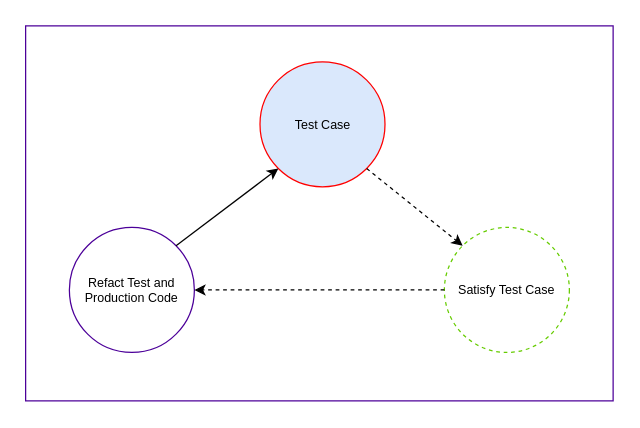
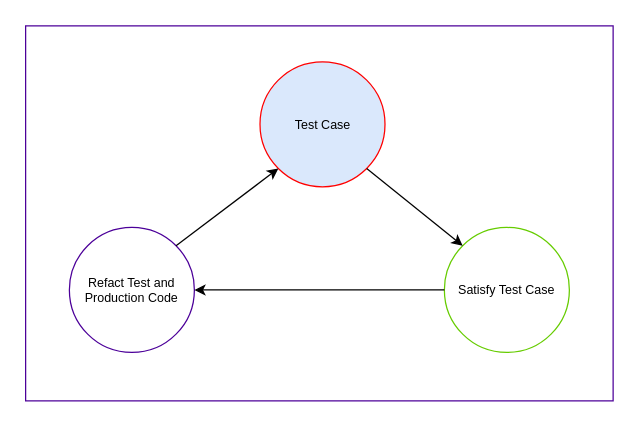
  <mxCell id="0" />
  <mxCell id="1" parent="0" />
  <mxCell id="2" value="" style="rounded=0;whiteSpace=wrap;html=1;strokeColor=#4C0099;fillColor=none;" vertex="1" parent="1"><mxGeometry width="470" height="300" as="geometry" x="20" y="20" /></mxCell>
  <mxCell id="3" value="Test Case" style="ellipse;whiteSpace=wrap;html=1;aspect=fixed;strokeColor=#FF0000;fontSize=10;fillColor=#dae8fc;" vertex="1" parent="1"><mxGeometry x="207.5" y="48.75" width="100" height="100" as="geometry" /></mxCell>
- <mxCell id="4" value="Satisfy Test Case" style="ellipse;whiteSpace=wrap;html=1;aspect=fixed;strokeColor=#66CC00;fontSize=10;dashed=1;" vertex="1" parent="1"><mxGeometry x="355" y="181.25" width="100" height="100" as="geometry" /></mxCell>
+ <mxCell id="4" value="Satisfy Test Case" style="ellipse;whiteSpace=wrap;html=1;aspect=fixed;strokeColor=#66CC00;fontSize=10;" vertex="1" parent="1"><mxGeometry x="355" y="181.25" width="100" height="100" as="geometry" /></mxCell>
  <mxCell id="5" value="Refact Test and Production Code" style="ellipse;whiteSpace=wrap;html=1;aspect=fixed;strokeColor=#4C0099;fontSize=10;" vertex="1" parent="1"><mxGeometry x="55" y="181.25" width="100" height="100" as="geometry" /></mxCell>
- <mxCell id="6" value="" style="endArrow=classic;html=1;entryX=0;entryY=0;entryDx=0;entryDy=0;exitX=1;exitY=1;exitDx=0;exitDy=0;dashed=1;" edge="1" parent="1" source="3" target="4"><mxGeometry width="50" height="50" relative="1" as="geometry"><mxPoint x="325" y="101.75" as="sourcePoint" /><mxPoint x="445" y="218.75" as="targetPoint" /></mxGeometry></mxCell>
- <mxCell id="7" value="" style="endArrow=classic;html=1;exitX=0;exitY=0.5;exitDx=0;exitDy=0;entryX=1;entryY=0.5;entryDx=0;entryDy=0;dashed=1;" edge="1" parent="1" source="4" target="5"><mxGeometry width="50" height="50" relative="1" as="geometry"><mxPoint x="395" y="268.75" as="sourcePoint" /><mxPoint x="445" y="218.75" as="targetPoint" /></mxGeometry></mxCell>
+ <mxCell id="6" value="" style="endArrow=classic;html=1;entryX=0;entryY=0;entryDx=0;entryDy=0;exitX=1;exitY=1;exitDx=0;exitDy=0;" edge="1" parent="1" source="3" target="4"><mxGeometry width="50" height="50" relative="1" as="geometry"><mxPoint x="325" y="101.75" as="sourcePoint" /><mxPoint x="445" y="218.75" as="targetPoint" /></mxGeometry></mxCell>
+ <mxCell id="7" value="" style="endArrow=classic;html=1;exitX=0;exitY=0.5;exitDx=0;exitDy=0;entryX=1;entryY=0.5;entryDx=0;entryDy=0;" edge="1" parent="1" source="4" target="5"><mxGeometry width="50" height="50" relative="1" as="geometry"><mxPoint x="395" y="268.75" as="sourcePoint" /><mxPoint x="445" y="218.75" as="targetPoint" /></mxGeometry></mxCell>
  <mxCell id="8" value="" style="endArrow=classic;html=1;exitX=1;exitY=0;exitDx=0;exitDy=0;entryX=0;entryY=1;entryDx=0;entryDy=0;" edge="1" parent="1" source="5" target="3"><mxGeometry width="50" height="50" relative="1" as="geometry"><mxPoint x="307.123" y="168.373" as="sourcePoint" /><mxPoint x="360.377" y="206.627" as="targetPoint" /></mxGeometry></mxCell>
